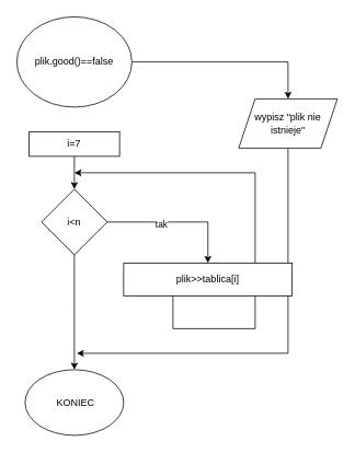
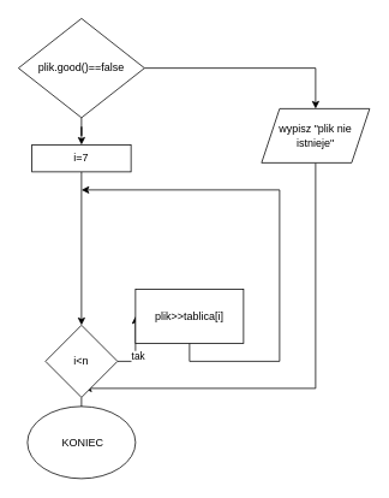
  <mxCell id="0" />
  <mxCell id="1" parent="0" />
  <mxCell id="2" style="edgeStyle=orthogonalEdgeStyle;rounded=0;orthogonalLoop=1;jettySize=auto;html=1;" edge="1" parent="1" source="4"><mxGeometry relative="1" as="geometry"><mxPoint x="350" y="120" as="targetPoint" /><Array as="points"><mxPoint x="350" y="75" /><mxPoint x="350" y="120" /></Array></mxGeometry></mxCell>
- <mxCell id="4" value="plik.good()==false" style="ellipse;whiteSpace=wrap;html=1;" vertex="1" parent="1"><mxGeometry x="20" y="20" width="140" height="110" as="geometry" /></mxCell>
+ <mxCell id="3" value="" style="edgeStyle=orthogonalEdgeStyle;rounded=0;orthogonalLoop=1;jettySize=auto;html=1;" edge="1" parent="1" source="4" target="8"><mxGeometry relative="1" as="geometry" /></mxCell>
+ <mxCell id="4" value="plik.good()==false" style="rhombus;whiteSpace=wrap;html=1;" vertex="1" parent="1"><mxGeometry x="20" y="20" width="140" height="110" as="geometry" /></mxCell>
  <mxCell id="5" style="edgeStyle=orthogonalEdgeStyle;rounded=0;orthogonalLoop=1;jettySize=auto;html=1;" edge="1" parent="1" source="6"><mxGeometry relative="1" as="geometry"><mxPoint x="93" y="430" as="targetPoint" /><Array as="points"><mxPoint x="350" y="430" /><mxPoint x="93" y="430" /></Array></mxGeometry></mxCell>
  <mxCell id="6" value="wypisz &quot;plik nie istnieje&quot;" style="shape=parallelogram;perimeter=parallelogramPerimeter;whiteSpace=wrap;html=1;fixedSize=1;" vertex="1" parent="1"><mxGeometry x="290" y="120" width="120" height="60" as="geometry" /></mxCell>
  <mxCell id="7" value="" style="edgeStyle=orthogonalEdgeStyle;rounded=0;orthogonalLoop=1;jettySize=auto;html=1;" edge="1" parent="1" source="8" target="12"><mxGeometry relative="1" as="geometry" /></mxCell>
  <mxCell id="8" value="i=7" style="whiteSpace=wrap;html=1;" vertex="1" parent="1"><mxGeometry x="35" y="160" width="110" height="30" as="geometry" /></mxCell>
  <mxCell id="9" value="" style="edgeStyle=orthogonalEdgeStyle;rounded=0;orthogonalLoop=1;jettySize=auto;html=1;" edge="1" parent="1" source="12" target="14"><mxGeometry relative="1" as="geometry" /></mxCell>
  <mxCell id="10" value="tak" style="edgeLabel;html=1;align=center;verticalAlign=middle;resizable=0;points=[];" vertex="1" connectable="0" parent="9"><mxGeometry x="-0.244" y="-2" relative="1" as="geometry"><mxPoint as="offset" /></mxGeometry></mxCell>
  <mxCell id="11" style="edgeStyle=orthogonalEdgeStyle;rounded=0;orthogonalLoop=1;jettySize=auto;html=1;" edge="1" parent="1" source="12"><mxGeometry relative="1" as="geometry"><mxPoint x="90" y="450" as="targetPoint" /></mxGeometry></mxCell>
- <mxCell id="12" value="i&amp;lt;n" style="rhombus;whiteSpace=wrap;html=1;" vertex="1" parent="1"><mxGeometry x="50" y="230" width="80" height="80" as="geometry" /></mxCell>
+ <mxCell id="12" value="i&amp;lt;n" style="rhombus;whiteSpace=wrap;html=1;" vertex="1" parent="1"><mxGeometry x="50" y="360" width="80" height="80" as="geometry" /></mxCell>
  <mxCell id="13" style="edgeStyle=orthogonalEdgeStyle;rounded=0;orthogonalLoop=1;jettySize=auto;html=1;" edge="1" parent="1" source="14"><mxGeometry relative="1" as="geometry"><mxPoint x="90" y="210" as="targetPoint" /><Array as="points"><mxPoint x="210" y="400" /><mxPoint x="310" y="400" /><mxPoint x="310" y="210" /></Array></mxGeometry></mxCell>
- <mxCell id="14" value="plik&amp;gt;&amp;gt;tablica[i]" style="whiteSpace=wrap;html=1;" vertex="1" parent="1"><mxGeometry x="150" y="320" width="205" height="40" as="geometry" /></mxCell>
+ <mxCell id="14" value="plik&amp;gt;&amp;gt;tablica[i]" style="whiteSpace=wrap;html=1;" vertex="1" parent="1"><mxGeometry x="150" y="320" width="120" height="60" as="geometry" /></mxCell>
  <mxCell id="15" value="&amp;nbsp;KONIEC" style="ellipse;whiteSpace=wrap;html=1;" vertex="1" parent="1"><mxGeometry x="30" y="450" width="120" height="80" as="geometry" /></mxCell>
